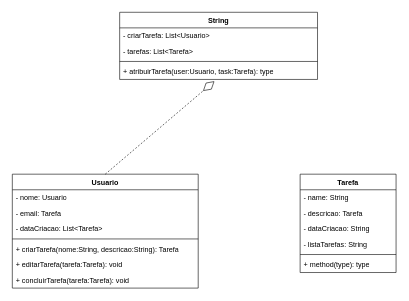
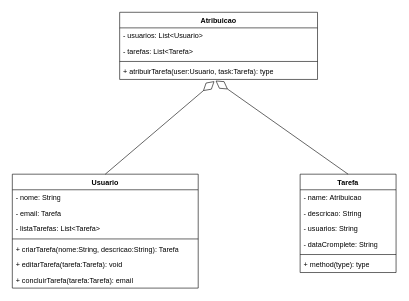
  <mxCell id="0" />
  <mxCell id="1" parent="0" />
  <mxCell id="2" value="Tarefa" style="swimlane;fontStyle=1;align=center;verticalAlign=top;childLayout=stackLayout;horizontal=1;startSize=26;horizontalStack=0;resizeParent=1;resizeParentMax=0;resizeLast=0;collapsible=1;marginBottom=0;whiteSpace=wrap;html=1;" parent="1" vertex="1"><mxGeometry x="500" y="290" width="160" height="164" as="geometry" /></mxCell>
- <mxCell id="3" value="- name: String&lt;br&gt;" style="text;strokeColor=none;fillColor=none;align=left;verticalAlign=top;spacingLeft=4;spacingRight=4;overflow=hidden;rotatable=0;points=[[0,0.5],[1,0.5]];portConstraint=eastwest;whiteSpace=wrap;html=1;" parent="2" vertex="1"><mxGeometry y="26" width="160" height="26" as="geometry" /></mxCell>
- <mxCell id="4" value="- descricao: Tarefa" style="text;strokeColor=none;fillColor=none;align=left;verticalAlign=top;spacingLeft=4;spacingRight=4;overflow=hidden;rotatable=0;points=[[0,0.5],[1,0.5]];portConstraint=eastwest;whiteSpace=wrap;html=1;" parent="2" vertex="1"><mxGeometry y="52" width="160" height="26" as="geometry" /></mxCell>
- <mxCell id="5" value="- dataCriacao: String" style="text;strokeColor=none;fillColor=none;align=left;verticalAlign=top;spacingLeft=4;spacingRight=4;overflow=hidden;rotatable=0;points=[[0,0.5],[1,0.5]];portConstraint=eastwest;whiteSpace=wrap;html=1;" parent="2" vertex="1"><mxGeometry y="78" width="160" height="26" as="geometry" /></mxCell>
- <mxCell id="6" value="- listaTarefas: String" style="text;strokeColor=none;fillColor=none;align=left;verticalAlign=top;spacingLeft=4;spacingRight=4;overflow=hidden;rotatable=0;points=[[0,0.5],[1,0.5]];portConstraint=eastwest;whiteSpace=wrap;html=1;" parent="2" vertex="1"><mxGeometry y="104" width="160" height="26" as="geometry" /></mxCell>
+ <mxCell id="3" value="- name: Atribuicao&lt;br&gt;" style="text;strokeColor=none;fillColor=none;align=left;verticalAlign=top;spacingLeft=4;spacingRight=4;overflow=hidden;rotatable=0;points=[[0,0.5],[1,0.5]];portConstraint=eastwest;whiteSpace=wrap;html=1;" parent="2" vertex="1"><mxGeometry y="26" width="160" height="26" as="geometry" /></mxCell>
+ <mxCell id="4" value="- descricao: String" style="text;strokeColor=none;fillColor=none;align=left;verticalAlign=top;spacingLeft=4;spacingRight=4;overflow=hidden;rotatable=0;points=[[0,0.5],[1,0.5]];portConstraint=eastwest;whiteSpace=wrap;html=1;" parent="2" vertex="1"><mxGeometry y="52" width="160" height="26" as="geometry" /></mxCell>
+ <mxCell id="5" value="- usuarios: String" style="text;strokeColor=none;fillColor=none;align=left;verticalAlign=top;spacingLeft=4;spacingRight=4;overflow=hidden;rotatable=0;points=[[0,0.5],[1,0.5]];portConstraint=eastwest;whiteSpace=wrap;html=1;" parent="2" vertex="1"><mxGeometry y="78" width="160" height="26" as="geometry" /></mxCell>
+ <mxCell id="6" value="- dataCromplete: String" style="text;strokeColor=none;fillColor=none;align=left;verticalAlign=top;spacingLeft=4;spacingRight=4;overflow=hidden;rotatable=0;points=[[0,0.5],[1,0.5]];portConstraint=eastwest;whiteSpace=wrap;html=1;" parent="2" vertex="1"><mxGeometry y="104" width="160" height="26" as="geometry" /></mxCell>
  <mxCell id="7" value="" style="line;strokeWidth=1;fillColor=none;align=left;verticalAlign=middle;spacingTop=-1;spacingLeft=3;spacingRight=3;rotatable=0;labelPosition=right;points=[];portConstraint=eastwest;strokeColor=inherit;" parent="2" vertex="1"><mxGeometry y="130" width="160" height="8" as="geometry" /></mxCell>
  <mxCell id="8" value="+ method(type): type" style="text;strokeColor=none;fillColor=none;align=left;verticalAlign=top;spacingLeft=4;spacingRight=4;overflow=hidden;rotatable=0;points=[[0,0.5],[1,0.5]];portConstraint=eastwest;whiteSpace=wrap;html=1;" parent="2" vertex="1"><mxGeometry y="138" width="160" height="26" as="geometry" /></mxCell>
  <mxCell id="9" value="Usuario" style="swimlane;fontStyle=1;align=center;verticalAlign=top;childLayout=stackLayout;horizontal=1;startSize=26;horizontalStack=0;resizeParent=1;resizeParentMax=0;resizeLast=0;collapsible=1;marginBottom=0;whiteSpace=wrap;html=1;" parent="1" vertex="1"><mxGeometry x="20" y="290" width="310" height="190" as="geometry" /></mxCell>
- <mxCell id="10" value="- nome: Usuario" style="text;strokeColor=none;fillColor=none;align=left;verticalAlign=top;spacingLeft=4;spacingRight=4;overflow=hidden;rotatable=0;points=[[0,0.5],[1,0.5]];portConstraint=eastwest;whiteSpace=wrap;html=1;" parent="9" vertex="1"><mxGeometry y="26" width="310" height="26" as="geometry" /></mxCell>
+ <mxCell id="10" value="- nome: String" style="text;strokeColor=none;fillColor=none;align=left;verticalAlign=top;spacingLeft=4;spacingRight=4;overflow=hidden;rotatable=0;points=[[0,0.5],[1,0.5]];portConstraint=eastwest;whiteSpace=wrap;html=1;" parent="9" vertex="1"><mxGeometry y="26" width="310" height="26" as="geometry" /></mxCell>
  <mxCell id="11" value="- email: Tarefa" style="text;strokeColor=none;fillColor=none;align=left;verticalAlign=top;spacingLeft=4;spacingRight=4;overflow=hidden;rotatable=0;points=[[0,0.5],[1,0.5]];portConstraint=eastwest;whiteSpace=wrap;html=1;" parent="9" vertex="1"><mxGeometry y="52" width="310" height="26" as="geometry" /></mxCell>
- <mxCell id="12" value="- dataCriacao: List&amp;lt;Tarefa&amp;gt;" style="text;strokeColor=none;fillColor=none;align=left;verticalAlign=top;spacingLeft=4;spacingRight=4;overflow=hidden;rotatable=0;points=[[0,0.5],[1,0.5]];portConstraint=eastwest;whiteSpace=wrap;html=1;" parent="9" vertex="1"><mxGeometry y="78" width="310" height="26" as="geometry" /></mxCell>
+ <mxCell id="12" value="- listaTarefas: List&amp;lt;Tarefa&amp;gt;" style="text;strokeColor=none;fillColor=none;align=left;verticalAlign=top;spacingLeft=4;spacingRight=4;overflow=hidden;rotatable=0;points=[[0,0.5],[1,0.5]];portConstraint=eastwest;whiteSpace=wrap;html=1;" parent="9" vertex="1"><mxGeometry y="78" width="310" height="26" as="geometry" /></mxCell>
  <mxCell id="13" value="" style="line;strokeWidth=1;fillColor=none;align=left;verticalAlign=middle;spacingTop=-1;spacingLeft=3;spacingRight=3;rotatable=0;labelPosition=right;points=[];portConstraint=eastwest;strokeColor=inherit;" parent="9" vertex="1"><mxGeometry y="104" width="310" height="8" as="geometry" /></mxCell>
  <mxCell id="14" value="+ criarTarefa(nome:String, descricao:String): Tarefa" style="text;strokeColor=none;fillColor=none;align=left;verticalAlign=top;spacingLeft=4;spacingRight=4;overflow=hidden;rotatable=0;points=[[0,0.5],[1,0.5]];portConstraint=eastwest;whiteSpace=wrap;html=1;" parent="9" vertex="1"><mxGeometry y="112" width="310" height="26" as="geometry" /></mxCell>
  <mxCell id="15" value="+ editarTarefa(tarefa:Tarefa): void" style="text;strokeColor=none;fillColor=none;align=left;verticalAlign=top;spacingLeft=4;spacingRight=4;overflow=hidden;rotatable=0;points=[[0,0.5],[1,0.5]];portConstraint=eastwest;whiteSpace=wrap;html=1;" parent="9" vertex="1"><mxGeometry y="138" width="310" height="26" as="geometry" /></mxCell>
- <mxCell id="16" value="+ concluirTarefa(tarefa:Tarefa): void" style="text;strokeColor=none;fillColor=none;align=left;verticalAlign=top;spacingLeft=4;spacingRight=4;overflow=hidden;rotatable=0;points=[[0,0.5],[1,0.5]];portConstraint=eastwest;whiteSpace=wrap;html=1;" parent="9" vertex="1"><mxGeometry y="164" width="310" height="26" as="geometry" /></mxCell>
- <mxCell id="17" value="String" style="swimlane;fontStyle=1;align=center;verticalAlign=top;childLayout=stackLayout;horizontal=1;startSize=26;horizontalStack=0;resizeParent=1;resizeParentMax=0;resizeLast=0;collapsible=1;marginBottom=0;whiteSpace=wrap;html=1;" parent="1" vertex="1"><mxGeometry x="199" y="20" width="330" height="112" as="geometry" /></mxCell>
- <mxCell id="18" value="- criarTarefa: List&amp;lt;Usuario&amp;gt;" style="text;strokeColor=none;fillColor=none;align=left;verticalAlign=top;spacingLeft=4;spacingRight=4;overflow=hidden;rotatable=0;points=[[0,0.5],[1,0.5]];portConstraint=eastwest;whiteSpace=wrap;html=1;" parent="17" vertex="1"><mxGeometry y="26" width="330" height="26" as="geometry" /></mxCell>
+ <mxCell id="16" value="+ concluirTarefa(tarefa:Tarefa): email" style="text;strokeColor=none;fillColor=none;align=left;verticalAlign=top;spacingLeft=4;spacingRight=4;overflow=hidden;rotatable=0;points=[[0,0.5],[1,0.5]];portConstraint=eastwest;whiteSpace=wrap;html=1;" parent="9" vertex="1"><mxGeometry y="164" width="310" height="26" as="geometry" /></mxCell>
+ <mxCell id="17" value="Atribuicao" style="swimlane;fontStyle=1;align=center;verticalAlign=top;childLayout=stackLayout;horizontal=1;startSize=26;horizontalStack=0;resizeParent=1;resizeParentMax=0;resizeLast=0;collapsible=1;marginBottom=0;whiteSpace=wrap;html=1;" parent="1" vertex="1"><mxGeometry x="199" y="20" width="330" height="112" as="geometry" /></mxCell>
+ <mxCell id="18" value="- usuarios: List&amp;lt;Usuario&amp;gt;" style="text;strokeColor=none;fillColor=none;align=left;verticalAlign=top;spacingLeft=4;spacingRight=4;overflow=hidden;rotatable=0;points=[[0,0.5],[1,0.5]];portConstraint=eastwest;whiteSpace=wrap;html=1;" parent="17" vertex="1"><mxGeometry y="26" width="330" height="26" as="geometry" /></mxCell>
  <mxCell id="19" value="- tarefas: List&amp;lt;Tarefa&amp;gt;" style="text;strokeColor=none;fillColor=none;align=left;verticalAlign=top;spacingLeft=4;spacingRight=4;overflow=hidden;rotatable=0;points=[[0,0.5],[1,0.5]];portConstraint=eastwest;whiteSpace=wrap;html=1;" parent="17" vertex="1"><mxGeometry y="52" width="330" height="26" as="geometry" /></mxCell>
  <mxCell id="20" value="" style="line;strokeWidth=1;fillColor=none;align=left;verticalAlign=middle;spacingTop=-1;spacingLeft=3;spacingRight=3;rotatable=0;labelPosition=right;points=[];portConstraint=eastwest;strokeColor=inherit;" parent="17" vertex="1"><mxGeometry y="78" width="330" height="8" as="geometry" /></mxCell>
  <mxCell id="21" value="+ atribuirTarefa(user:Usuario, task:Tarefa): type" style="text;strokeColor=none;fillColor=none;align=left;verticalAlign=top;spacingLeft=4;spacingRight=4;overflow=hidden;rotatable=0;points=[[0,0.5],[1,0.5]];portConstraint=eastwest;whiteSpace=wrap;html=1;" parent="17" vertex="1"><mxGeometry y="86" width="330" height="26" as="geometry" /></mxCell>
- <mxCell id="23" value="" style="endArrow=diamondThin;endFill=0;endSize=22;html=1;rounded=0;entryX=0.479;entryY=1.115;entryDx=0;entryDy=0;exitX=0.5;exitY=0;exitDx=0;exitDy=0;entryPerimeter=0;dashed=1;" edge="1" parent="1" source="9" target="21"><mxGeometry width="160" relative="1" as="geometry"><mxPoint x="320" y="210" as="sourcePoint" /><mxPoint x="150" y="210" as="targetPoint" /></mxGeometry></mxCell>
+ <mxCell id="22" value="" style="endArrow=diamondThin;endFill=0;endSize=22;html=1;rounded=0;exitX=0.5;exitY=0;exitDx=0;exitDy=0;entryX=0.485;entryY=1.077;entryDx=0;entryDy=0;entryPerimeter=0;" edge="1" parent="1" source="2" target="21"><mxGeometry width="160" relative="1" as="geometry"><mxPoint x="610" y="240" as="sourcePoint" /><mxPoint x="440" y="220" as="targetPoint" /></mxGeometry></mxCell>
+ <mxCell id="23" value="" style="endArrow=diamondThin;endFill=0;endSize=22;html=1;rounded=0;entryX=0.479;entryY=1.115;entryDx=0;entryDy=0;exitX=0.5;exitY=0;exitDx=0;exitDy=0;entryPerimeter=0;" edge="1" parent="1" source="9" target="21"><mxGeometry width="160" relative="1" as="geometry"><mxPoint x="320" y="210" as="sourcePoint" /><mxPoint x="150" y="210" as="targetPoint" /></mxGeometry></mxCell>
